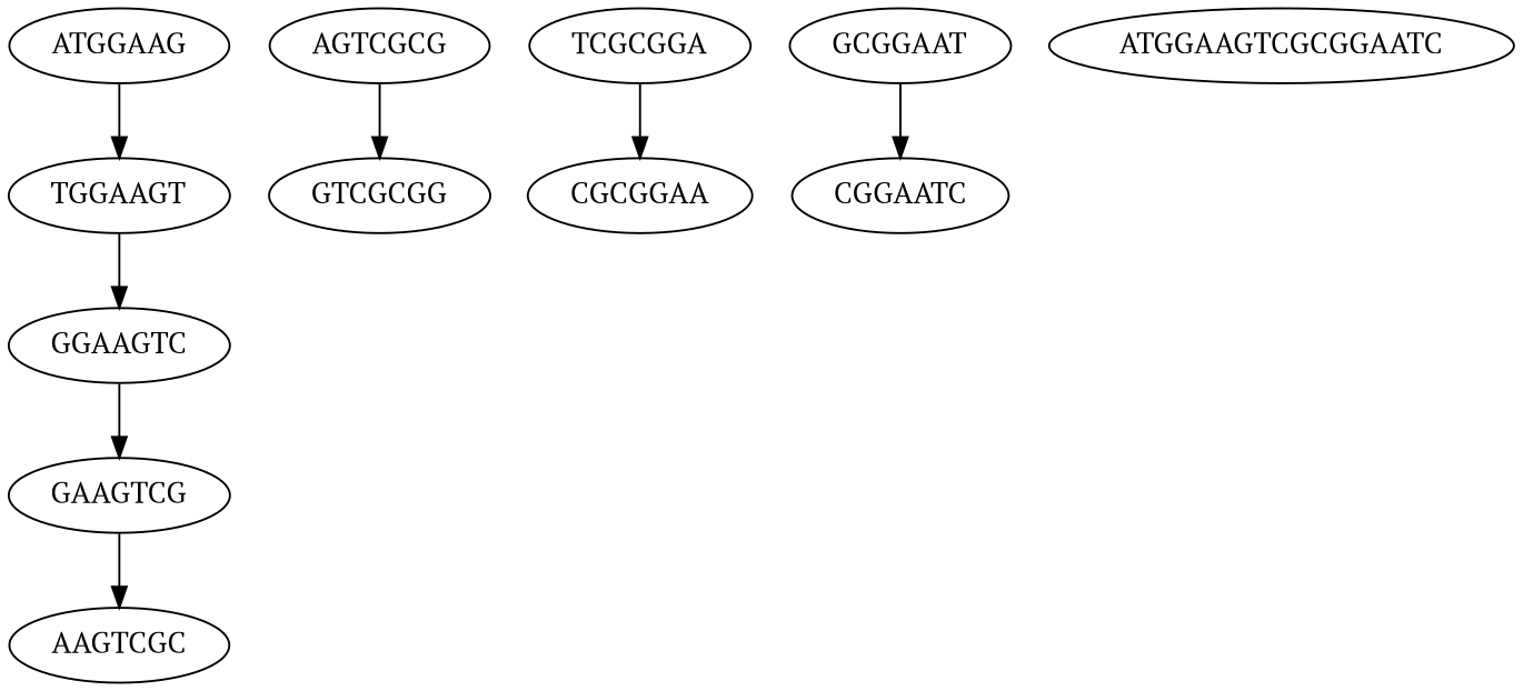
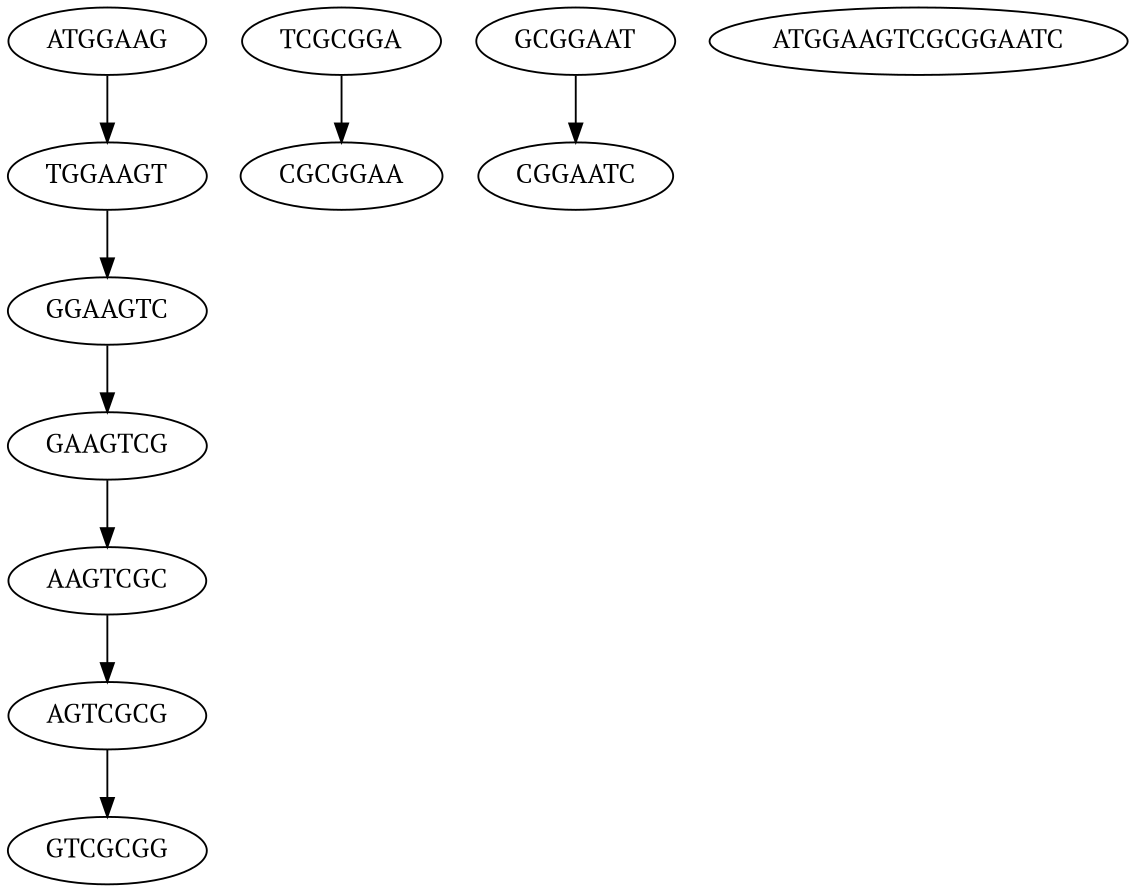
  digraph {
    fontname="PT Serif"
    rankdir=TB
    node [fontname="PT Serif"]
    edge [fontname="PT Serif"]
    n1 [label=GGAAGTC]
    n2 [label=GAAGTCG]
    n3 [label=AAGTCGC]
    n4 [label=AGTCGCG]
    n5 [label=GTCGCGG]
    n6 [label=TCGCGGA]
    n7 [label=CGCGGAA]
    n8 [label=ATGGAAG]
    n9 [label=TGGAAGT]
    n10 [label=GCGGAAT]
    n11 [label=CGGAATC]
    n12 [label=ATGGAAGTCGCGGAATC]
    n1 -> n2
    n2 -> n3
+   n3 -> n4
    n4 -> n5
    n6 -> n7
    n8 -> n9
    n9 -> n1
    n10 -> n11
  }
